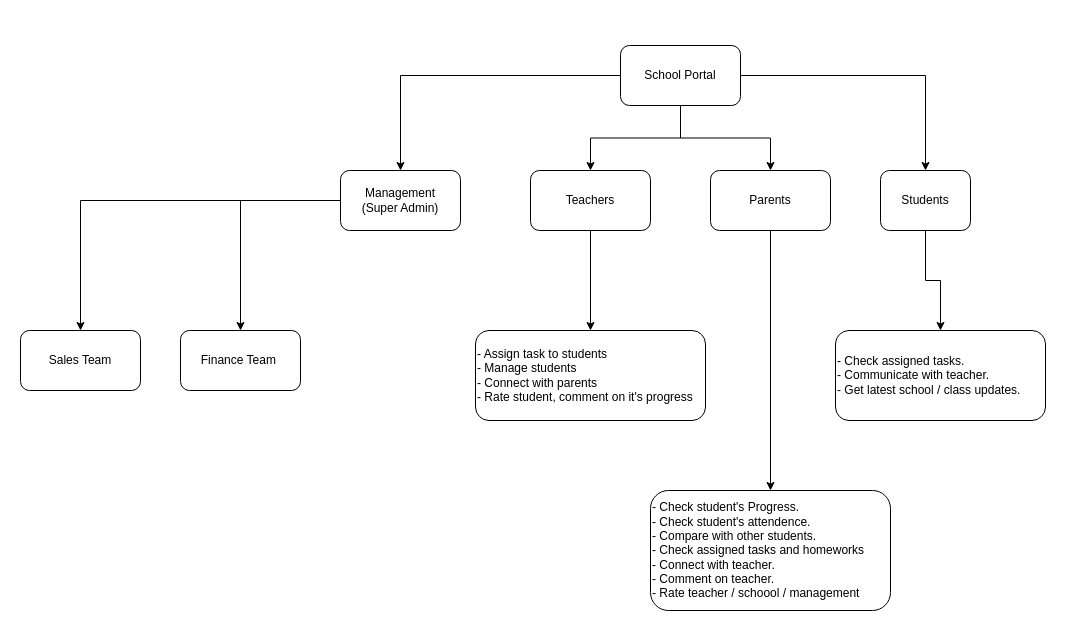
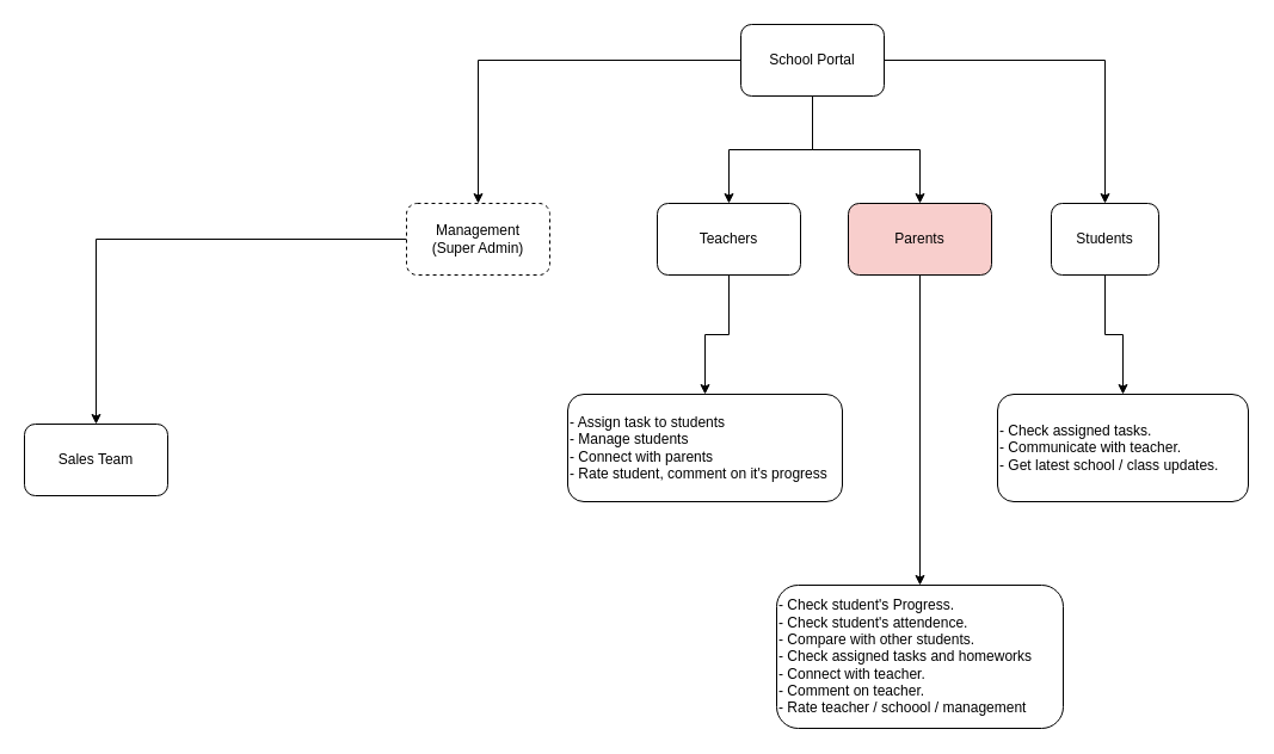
  <mxCell id="0" />
  <mxCell id="1" parent="0" />
  <mxCell id="2" value="" style="edgeStyle=orthogonalEdgeStyle;rounded=0;orthogonalLoop=1;jettySize=auto;html=1;" edge="1" parent="1" source="6" target="9"><mxGeometry relative="1" as="geometry" /></mxCell>
  <mxCell id="3" value="" style="edgeStyle=orthogonalEdgeStyle;rounded=0;orthogonalLoop=1;jettySize=auto;html=1;" edge="1" parent="1" source="6" target="11"><mxGeometry relative="1" as="geometry" /></mxCell>
  <mxCell id="4" value="" style="edgeStyle=orthogonalEdgeStyle;rounded=0;orthogonalLoop=1;jettySize=auto;html=1;" edge="1" parent="1" source="6" target="13"><mxGeometry relative="1" as="geometry" /></mxCell>
  <mxCell id="5" value="" style="edgeStyle=orthogonalEdgeStyle;rounded=0;orthogonalLoop=1;jettySize=auto;html=1;" edge="1" parent="1" source="6" target="15"><mxGeometry relative="1" as="geometry" /></mxCell>
- <mxCell id="6" value="School Portal" style="rounded=1;whiteSpace=wrap;html=1;" vertex="1" parent="1"><mxGeometry x="620" y="45" width="120" height="60" as="geometry" /></mxCell>
+ <mxCell id="6" value="School Portal" style="rounded=1;whiteSpace=wrap;html=1;" vertex="1" parent="1"><mxGeometry x="620" y="20" width="120" height="60" as="geometry" /></mxCell>
  <mxCell id="7" value="" style="edgeStyle=orthogonalEdgeStyle;rounded=0;orthogonalLoop=1;jettySize=auto;html=1;" edge="1" parent="1" source="9" target="16"><mxGeometry relative="1" as="geometry" /></mxCell>
- <mxCell id="8" value="" style="edgeStyle=orthogonalEdgeStyle;rounded=0;orthogonalLoop=1;jettySize=auto;html=1;" edge="1" parent="1" source="9" target="17"><mxGeometry relative="1" as="geometry" /></mxCell>
- <mxCell id="9" value="Management&lt;br&gt;(Super Admin)" style="rounded=1;whiteSpace=wrap;html=1;" vertex="1" parent="1"><mxGeometry x="340" y="170" width="120" height="60" as="geometry" /></mxCell>
+ <mxCell id="9" value="Management&lt;br&gt;(Super Admin)" style="rounded=1;whiteSpace=wrap;html=1;dashed=1;" vertex="1" parent="1"><mxGeometry x="340" y="170" width="120" height="60" as="geometry" /></mxCell>
  <mxCell id="10" value="" style="edgeStyle=orthogonalEdgeStyle;rounded=0;orthogonalLoop=1;jettySize=auto;html=1;" edge="1" parent="1" source="11" target="19"><mxGeometry relative="1" as="geometry" /></mxCell>
- <mxCell id="11" value="Teachers" style="rounded=1;whiteSpace=wrap;html=1;" vertex="1" parent="1"><mxGeometry x="530" y="170" width="120" height="60" as="geometry" /></mxCell>
+ <mxCell id="11" value="Teachers" style="rounded=1;whiteSpace=wrap;html=1;" vertex="1" parent="1"><mxGeometry x="550" y="170" width="120" height="60" as="geometry" /></mxCell>
  <mxCell id="12" value="" style="edgeStyle=orthogonalEdgeStyle;rounded=0;orthogonalLoop=1;jettySize=auto;html=1;" edge="1" parent="1" source="13" target="18"><mxGeometry relative="1" as="geometry" /></mxCell>
- <mxCell id="13" value="Parents" style="rounded=1;whiteSpace=wrap;html=1;" vertex="1" parent="1"><mxGeometry x="710" y="170" width="120" height="60" as="geometry" /></mxCell>
+ <mxCell id="13" value="Parents" style="rounded=1;whiteSpace=wrap;html=1;fillColor=#f8cecc;" vertex="1" parent="1"><mxGeometry x="710" y="170" width="120" height="60" as="geometry" /></mxCell>
  <mxCell id="14" value="" style="edgeStyle=orthogonalEdgeStyle;rounded=0;orthogonalLoop=1;jettySize=auto;html=1;" edge="1" parent="1" source="15" target="20"><mxGeometry relative="1" as="geometry" /></mxCell>
  <mxCell id="15" value="Students" style="rounded=1;whiteSpace=wrap;html=1;" vertex="1" parent="1"><mxGeometry x="880" y="170" width="90" height="60" as="geometry" /></mxCell>
- <mxCell id="16" value="Sales Team" style="rounded=1;whiteSpace=wrap;html=1;" vertex="1" parent="1"><mxGeometry x="20" y="330" width="120" height="60" as="geometry" /></mxCell>
- <mxCell id="17" value="Finance Team&amp;nbsp;" style="rounded=1;whiteSpace=wrap;html=1;" vertex="1" parent="1"><mxGeometry x="180" y="330" width="120" height="60" as="geometry" /></mxCell>
+ <mxCell id="16" value="Sales Team" style="rounded=1;whiteSpace=wrap;html=1;" vertex="1" parent="1"><mxGeometry x="20" y="355" width="120" height="60" as="geometry" /></mxCell>
  <mxCell id="18" value="- Check student's Progress.&lt;br&gt;- Check student's attendence.&lt;br&gt;- Compare with other students.&lt;br&gt;- Check assigned tasks and homeworks&lt;br&gt;- Connect with teacher.&lt;br&gt;- Comment on teacher.&lt;br&gt;- Rate teacher / schoool / management" style="rounded=1;whiteSpace=wrap;html=1;align=left;" vertex="1" parent="1"><mxGeometry x="650" y="490" width="240" height="120" as="geometry" /></mxCell>
  <mxCell id="19" value="&lt;div style=&quot;&quot;&gt;&lt;span style=&quot;background-color: initial;&quot;&gt;- Assign task to students&lt;/span&gt;&lt;/div&gt;&lt;div style=&quot;&quot;&gt;&lt;span style=&quot;background-color: initial;&quot;&gt;- Manage students&lt;/span&gt;&lt;/div&gt;&lt;div style=&quot;&quot;&gt;&lt;span style=&quot;background-color: initial;&quot;&gt;- Connect with parents&lt;/span&gt;&lt;/div&gt;&lt;div style=&quot;&quot;&gt;&lt;span style=&quot;background-color: initial;&quot;&gt;- Rate student, comment on it's progress&lt;/span&gt;&lt;/div&gt;" style="rounded=1;whiteSpace=wrap;html=1;align=left;" vertex="1" parent="1"><mxGeometry x="475" y="330" width="230" height="90" as="geometry" /></mxCell>
  <mxCell id="20" value="- Check assigned tasks.&lt;br&gt;- Communicate with teacher.&lt;br&gt;- Get latest school / class updates." style="rounded=1;whiteSpace=wrap;html=1;align=left;" vertex="1" parent="1"><mxGeometry x="835" y="330" width="210" height="90" as="geometry" /></mxCell>
